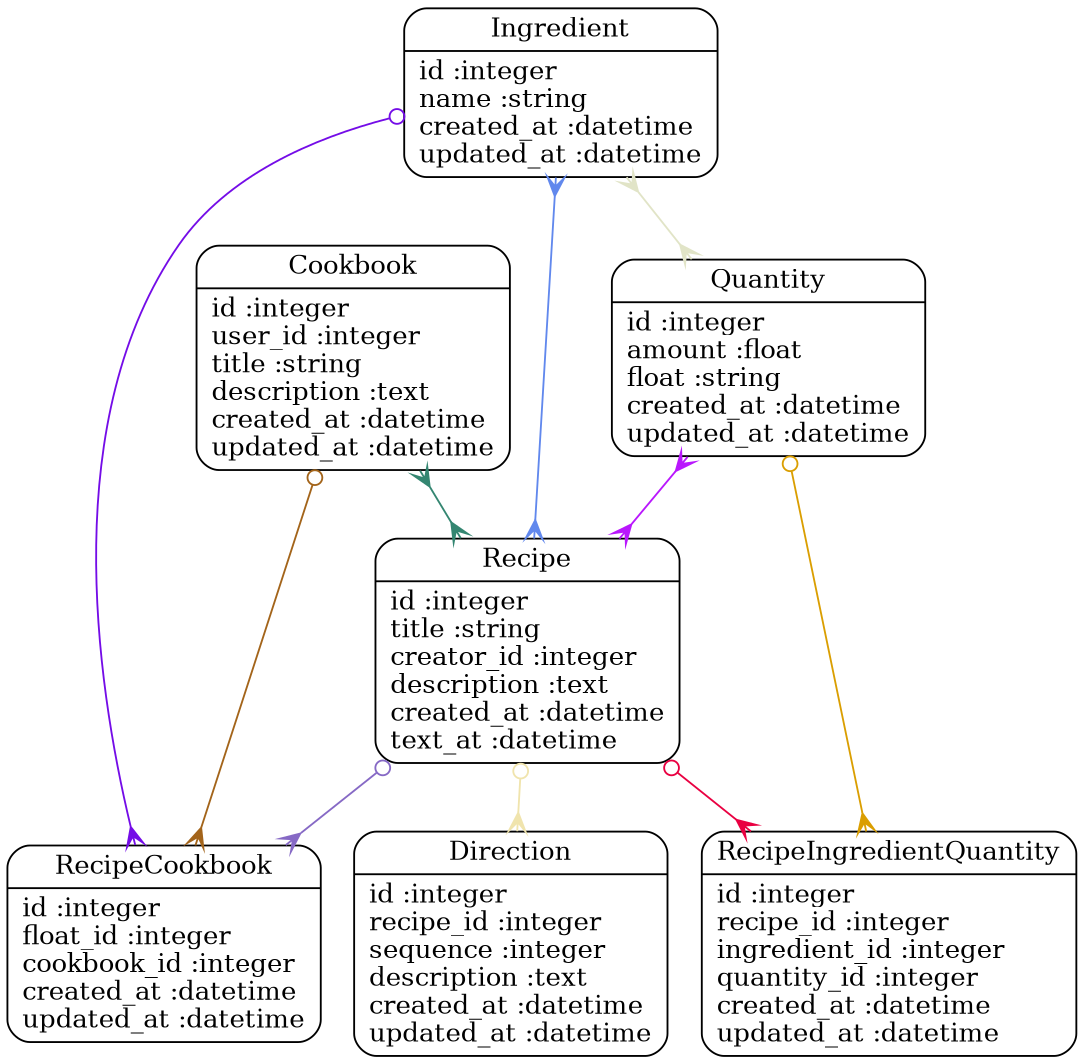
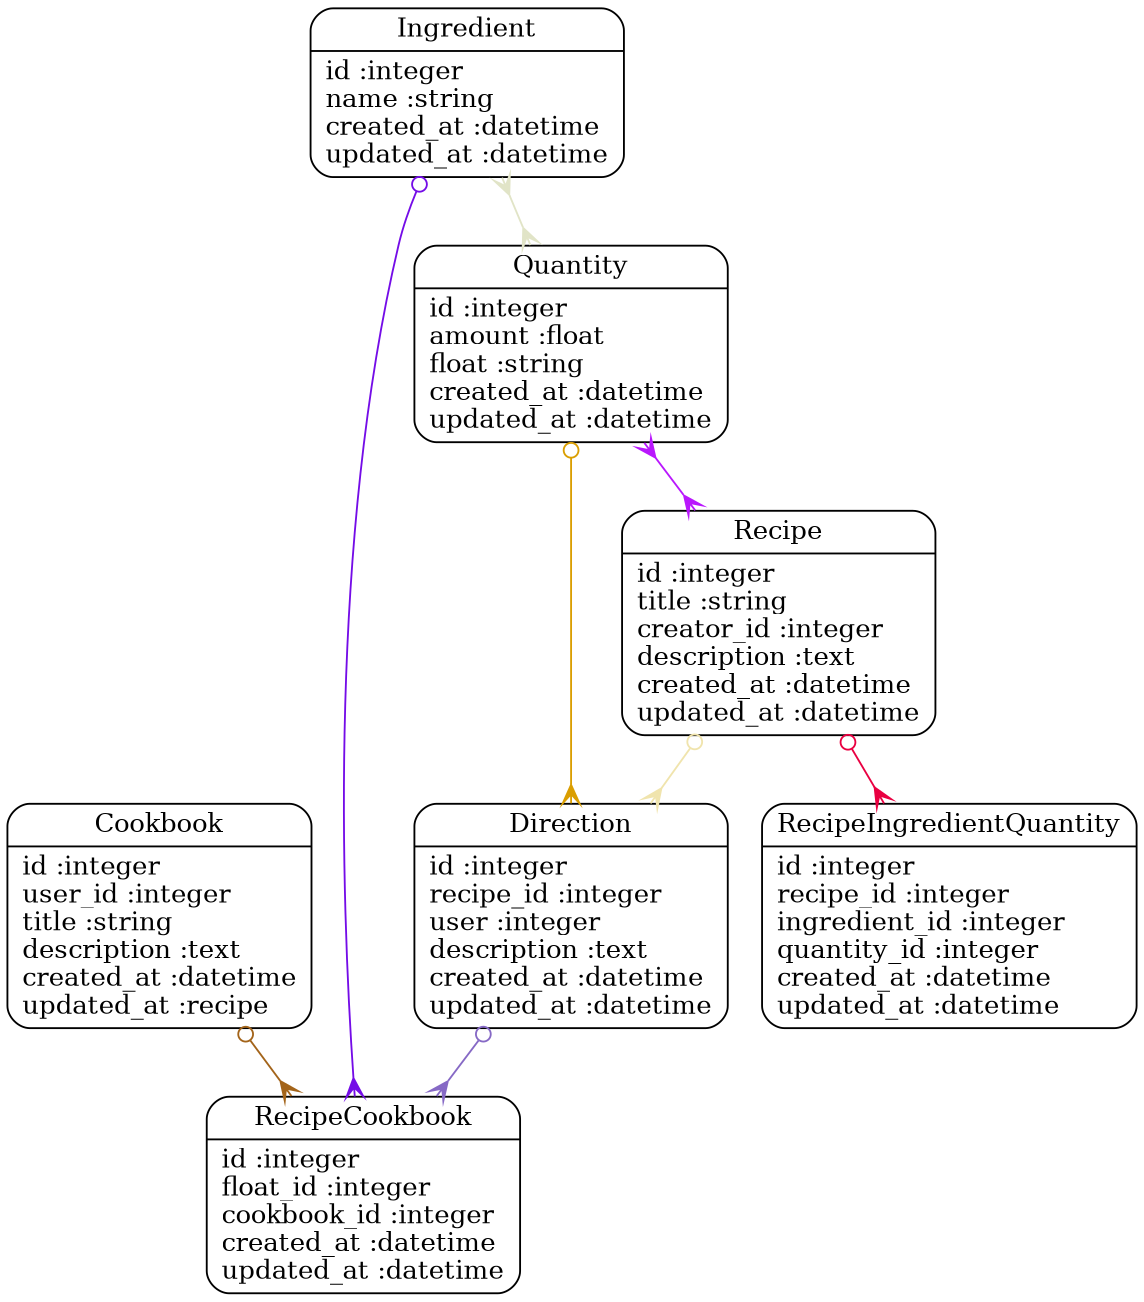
  digraph {
    splines=true
    node [shape=Mrecord]
    edge [arrowhead=crow arrowtail=odot dir=both]
-   n1 [label="{Cookbook|id :integer\luser_id :integer\ltitle :string\ldescription :text\lcreated_at :datetime\lupdated_at :datetime\l}"]
-   n2 [label="{Recipe|id :integer\ltitle :string\lcreator_id :integer\ldescription :text\lcreated_at :datetime\ltext_at :datetime\l}"]
+   n1 [label="{Cookbook|id :integer\luser_id :integer\ltitle :string\ldescription :text\lcreated_at :datetime\lupdated_at :recipe\l}"]
+   n2 [label="{Recipe|id :integer\ltitle :string\lcreator_id :integer\ldescription :text\lcreated_at :datetime\lupdated_at :datetime\l}"]
    n3 [label="{RecipeCookbook|id :integer\lfloat_id :integer\lcookbook_id :integer\lcreated_at :datetime\lupdated_at :datetime\l}"]
-   n4 [label="{Direction|id :integer\lrecipe_id :integer\lsequence :integer\ldescription :text\lcreated_at :datetime\lupdated_at :datetime\l}"]
+   n4 [label="{Direction|id :integer\lrecipe_id :integer\luser :integer\ldescription :text\lcreated_at :datetime\lupdated_at :datetime\l}"]
    n5 [label="{RecipeIngredientQuantity|id :integer\lrecipe_id :integer\lingredient_id :integer\lquantity_id :integer\lcreated_at :datetime\lupdated_at :datetime\l}"]
    n6 [label="{Ingredient|id :integer\lname :string\lcreated_at :datetime\lupdated_at :datetime\l}"]
    n7 [label="{Quantity|id :integer\lamount :float\lfloat :string\lcreated_at :datetime\lupdated_at :datetime\l}"]
-   n1 -> n2 [arrowtail=crow color="#348671"]
    n1 -> n3 [color="#A3641A"]
-   n2 -> n3 [color="#8669C5"]
+   n4 -> n3 [color="#8669C5"]
    n2 -> n4 [color="#F0E4AD"]
    n2 -> n5 [color="#E90041"]
-   n6 -> n2 [arrowtail=crow color="#6188ED"]
    n6 -> n3 [color="#740CE7"]
    n6 -> n7 [arrowtail=crow color="#E1E4C7"]
    n7 -> n2 [arrowtail=crow color="#B917FD"]
-   n7 -> n5 [color="#DA9E01"]
+   n7 -> n4 [color="#DA9E01"]
  }
